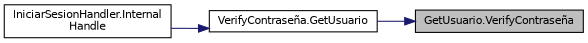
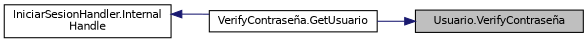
  digraph {
    rankdir=RL
    node [color=black fillcolor=white fontname=Helvetica fontsize=10 shape=record style=filled]
    edge [color=midnightblue dir=back fontname=Helvetica fontsize=10 labelfontname=Helvetica labelfontsize=10 style=solid]
-   n1 [fillcolor=grey75 fontcolor=black height=0.2 label="GetUsuario.VerifyContraseña" width=0.4]
+   n1 [fillcolor=grey75 fontcolor=black height=0.2 label="Usuario.VerifyContraseña" width=0.4]
    n2 [height=0.2 label="VerifyContraseña.GetUsuario" width=0.4]
    n3 [height=0.2 label="IniciarSesionHandler.Internal\lHandle" width=0.4]
    n1 -> n2
-   n2 -> n3
+   n3 -> n2
  }
